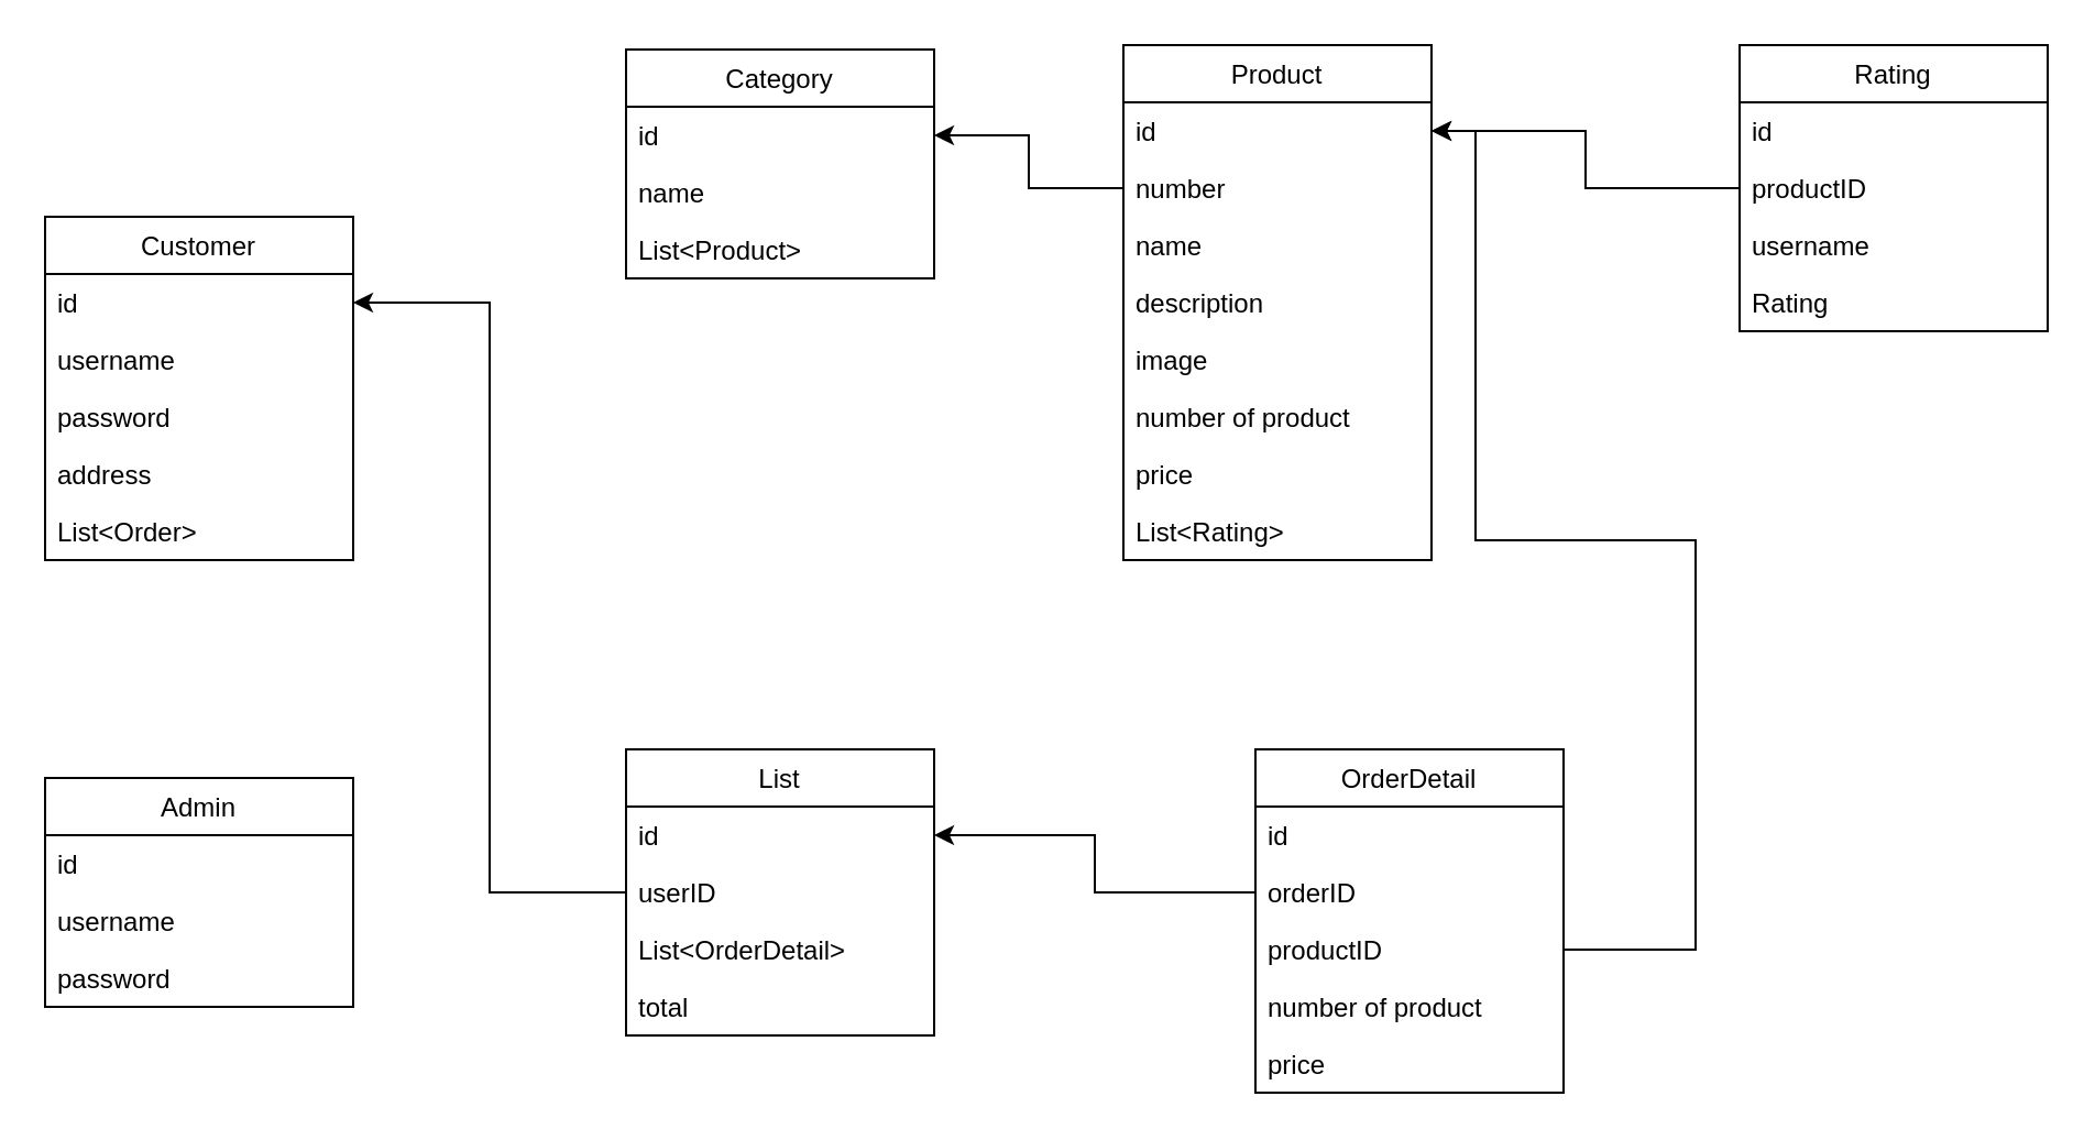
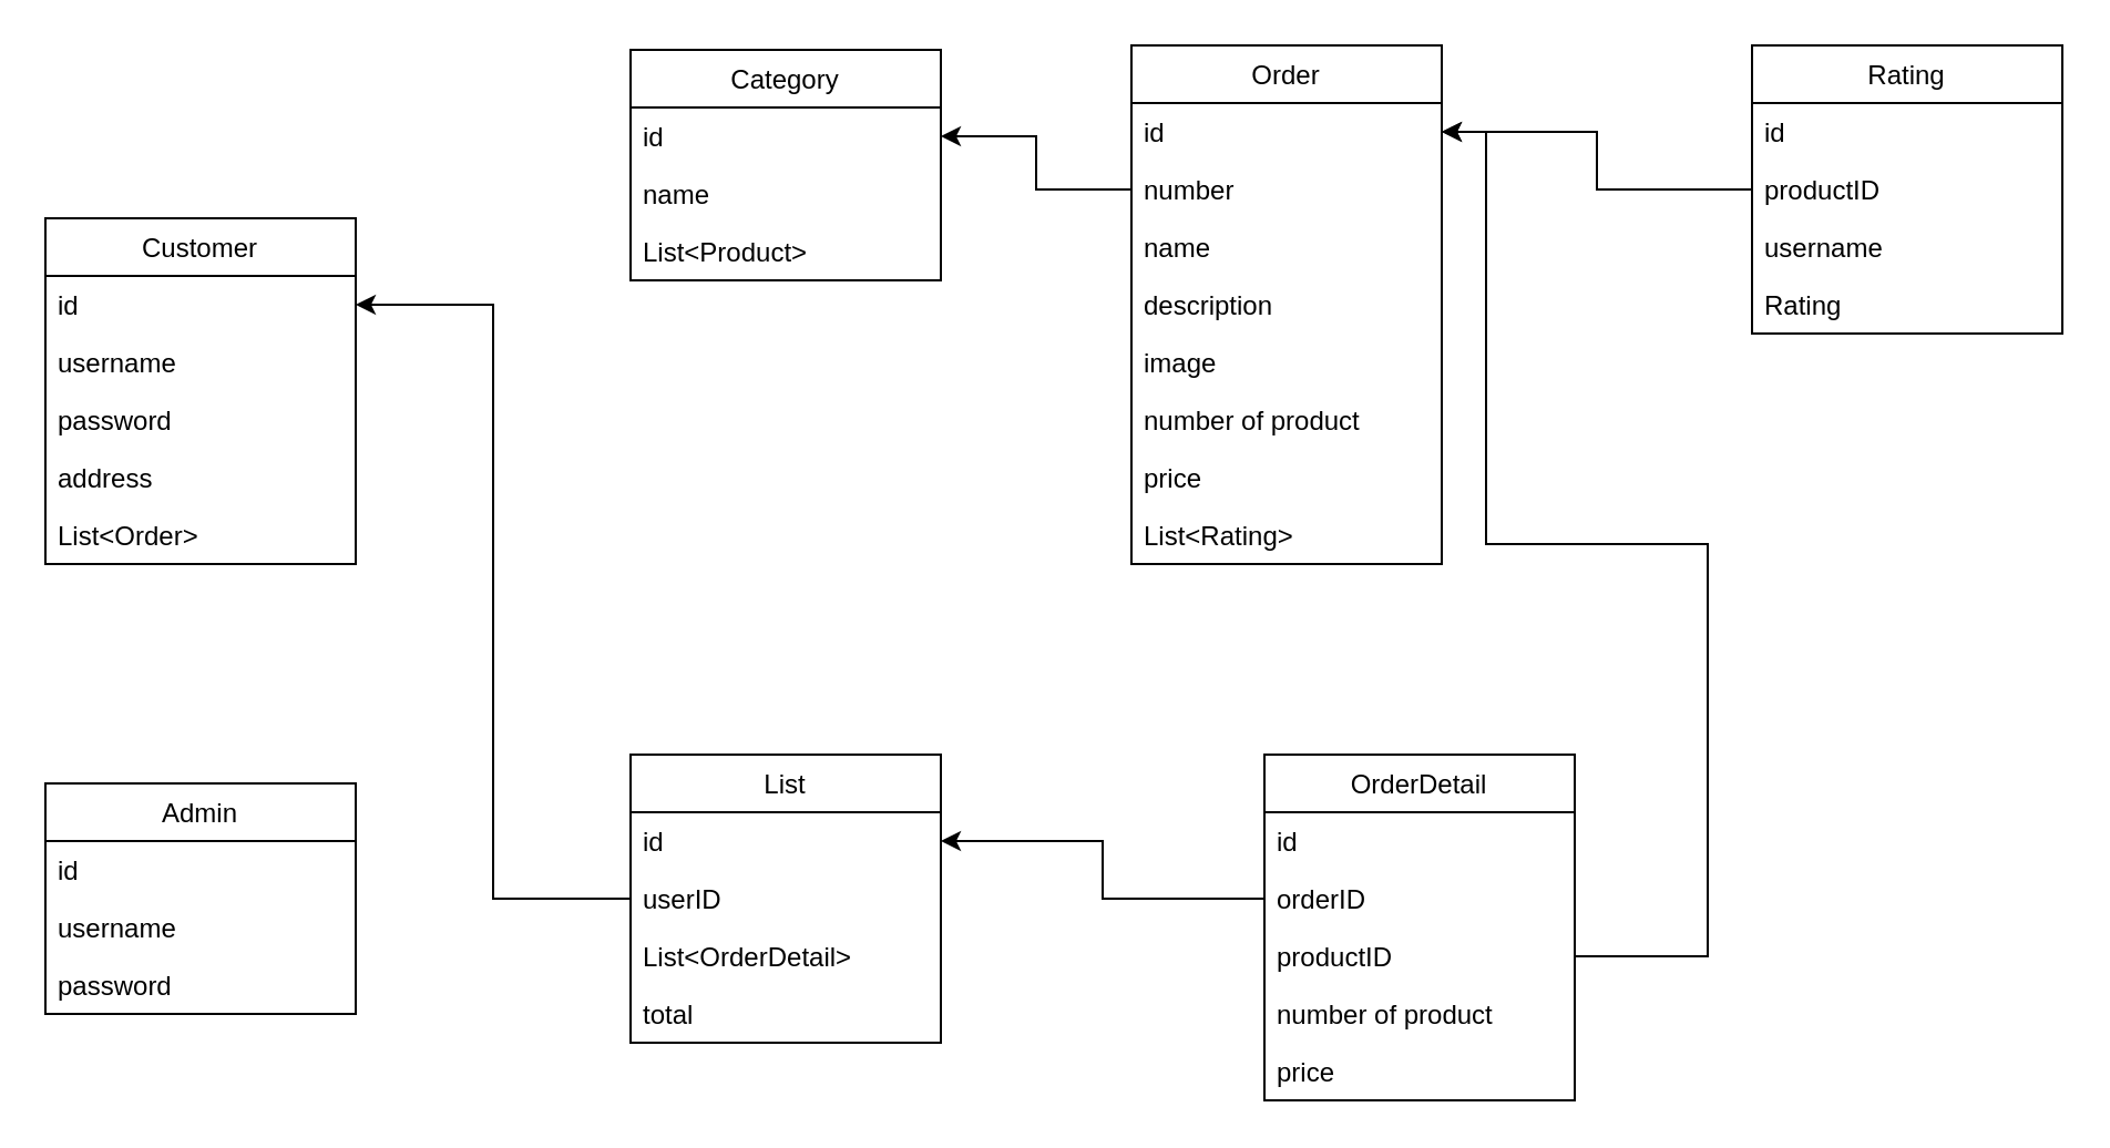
  <mxCell id="0" />
  <mxCell id="1" parent="0" />
  <mxCell id="2" value="Customer" style="swimlane;fontStyle=0;childLayout=stackLayout;horizontal=1;startSize=26;horizontalStack=0;resizeParent=1;resizeParentMax=0;resizeLast=0;collapsible=1;marginBottom=0;" vertex="1" parent="1"><mxGeometry x="20" y="98" width="140" height="156" as="geometry" /></mxCell>
  <mxCell id="3" value="id" style="text;strokeColor=none;fillColor=none;align=left;verticalAlign=top;spacingLeft=4;spacingRight=4;overflow=hidden;rotatable=0;points=[[0,0.5],[1,0.5]];portConstraint=eastwest;" vertex="1" parent="2"><mxGeometry y="26" width="140" height="26" as="geometry" /></mxCell>
  <mxCell id="4" value="username" style="text;strokeColor=none;fillColor=none;align=left;verticalAlign=top;spacingLeft=4;spacingRight=4;overflow=hidden;rotatable=0;points=[[0,0.5],[1,0.5]];portConstraint=eastwest;" vertex="1" parent="2"><mxGeometry y="52" width="140" height="26" as="geometry" /></mxCell>
  <mxCell id="5" value="password" style="text;strokeColor=none;fillColor=none;align=left;verticalAlign=top;spacingLeft=4;spacingRight=4;overflow=hidden;rotatable=0;points=[[0,0.5],[1,0.5]];portConstraint=eastwest;" vertex="1" parent="2"><mxGeometry y="78" width="140" height="26" as="geometry" /></mxCell>
  <mxCell id="6" value="address" style="text;strokeColor=none;fillColor=none;align=left;verticalAlign=top;spacingLeft=4;spacingRight=4;overflow=hidden;rotatable=0;points=[[0,0.5],[1,0.5]];portConstraint=eastwest;" vertex="1" parent="2"><mxGeometry y="104" width="140" height="26" as="geometry" /></mxCell>
  <mxCell id="7" value="List&lt;Order&gt;" style="text;strokeColor=none;fillColor=none;align=left;verticalAlign=top;spacingLeft=4;spacingRight=4;overflow=hidden;rotatable=0;points=[[0,0.5],[1,0.5]];portConstraint=eastwest;" vertex="1" parent="2"><mxGeometry y="130" width="140" height="26" as="geometry" /></mxCell>
- <mxCell id="8" value="Product" style="swimlane;fontStyle=0;childLayout=stackLayout;horizontal=1;startSize=26;horizontalStack=0;resizeParent=1;resizeParentMax=0;resizeLast=0;collapsible=1;marginBottom=0;" vertex="1" parent="1"><mxGeometry x="510" y="20" width="140" height="234" as="geometry" /></mxCell>
+ <mxCell id="8" value="Order" style="swimlane;fontStyle=0;childLayout=stackLayout;horizontal=1;startSize=26;horizontalStack=0;resizeParent=1;resizeParentMax=0;resizeLast=0;collapsible=1;marginBottom=0;" vertex="1" parent="1"><mxGeometry x="510" y="20" width="140" height="234" as="geometry" /></mxCell>
  <mxCell id="9" value="id" style="text;strokeColor=none;fillColor=none;align=left;verticalAlign=top;spacingLeft=4;spacingRight=4;overflow=hidden;rotatable=0;points=[[0,0.5],[1,0.5]];portConstraint=eastwest;" vertex="1" parent="8"><mxGeometry y="26" width="140" height="26" as="geometry" /></mxCell>
  <mxCell id="10" value="number" style="text;strokeColor=none;fillColor=none;align=left;verticalAlign=top;spacingLeft=4;spacingRight=4;overflow=hidden;rotatable=0;points=[[0,0.5],[1,0.5]];portConstraint=eastwest;" vertex="1" parent="8"><mxGeometry y="52" width="140" height="26" as="geometry" /></mxCell>
  <mxCell id="11" value="name" style="text;strokeColor=none;fillColor=none;align=left;verticalAlign=top;spacingLeft=4;spacingRight=4;overflow=hidden;rotatable=0;points=[[0,0.5],[1,0.5]];portConstraint=eastwest;" vertex="1" parent="8"><mxGeometry y="78" width="140" height="26" as="geometry" /></mxCell>
  <mxCell id="12" value="description" style="text;strokeColor=none;fillColor=none;align=left;verticalAlign=top;spacingLeft=4;spacingRight=4;overflow=hidden;rotatable=0;points=[[0,0.5],[1,0.5]];portConstraint=eastwest;" vertex="1" parent="8"><mxGeometry y="104" width="140" height="26" as="geometry" /></mxCell>
  <mxCell id="13" value="image" style="text;strokeColor=none;fillColor=none;align=left;verticalAlign=top;spacingLeft=4;spacingRight=4;overflow=hidden;rotatable=0;points=[[0,0.5],[1,0.5]];portConstraint=eastwest;" vertex="1" parent="8"><mxGeometry y="130" width="140" height="26" as="geometry" /></mxCell>
  <mxCell id="14" value="number of product" style="text;strokeColor=none;fillColor=none;align=left;verticalAlign=top;spacingLeft=4;spacingRight=4;overflow=hidden;rotatable=0;points=[[0,0.5],[1,0.5]];portConstraint=eastwest;" vertex="1" parent="8"><mxGeometry y="156" width="140" height="26" as="geometry" /></mxCell>
  <mxCell id="15" value="price" style="text;strokeColor=none;fillColor=none;align=left;verticalAlign=top;spacingLeft=4;spacingRight=4;overflow=hidden;rotatable=0;points=[[0,0.5],[1,0.5]];portConstraint=eastwest;" vertex="1" parent="8"><mxGeometry y="182" width="140" height="26" as="geometry" /></mxCell>
  <mxCell id="16" value="List&lt;Rating&gt;" style="text;strokeColor=none;fillColor=none;align=left;verticalAlign=top;spacingLeft=4;spacingRight=4;overflow=hidden;rotatable=0;points=[[0,0.5],[1,0.5]];portConstraint=eastwest;" vertex="1" parent="8"><mxGeometry y="208" width="140" height="26" as="geometry" /></mxCell>
  <mxCell id="17" value="Category" style="swimlane;fontStyle=0;childLayout=stackLayout;horizontal=1;startSize=26;horizontalStack=0;resizeParent=1;resizeParentMax=0;resizeLast=0;collapsible=1;marginBottom=0;" vertex="1" parent="1"><mxGeometry x="284" y="22" width="140" height="104" as="geometry" /></mxCell>
  <mxCell id="18" value="id" style="text;strokeColor=none;fillColor=none;align=left;verticalAlign=top;spacingLeft=4;spacingRight=4;overflow=hidden;rotatable=0;points=[[0,0.5],[1,0.5]];portConstraint=eastwest;" vertex="1" parent="17"><mxGeometry y="26" width="140" height="26" as="geometry" /></mxCell>
  <mxCell id="19" value="name" style="text;strokeColor=none;fillColor=none;align=left;verticalAlign=top;spacingLeft=4;spacingRight=4;overflow=hidden;rotatable=0;points=[[0,0.5],[1,0.5]];portConstraint=eastwest;" vertex="1" parent="17"><mxGeometry y="52" width="140" height="26" as="geometry" /></mxCell>
  <mxCell id="20" value="List&lt;Product&gt;" style="text;strokeColor=none;fillColor=none;align=left;verticalAlign=top;spacingLeft=4;spacingRight=4;overflow=hidden;rotatable=0;points=[[0,0.5],[1,0.5]];portConstraint=eastwest;" vertex="1" parent="17"><mxGeometry y="78" width="140" height="26" as="geometry" /></mxCell>
  <mxCell id="21" value="List" style="swimlane;fontStyle=0;childLayout=stackLayout;horizontal=1;startSize=26;horizontalStack=0;resizeParent=1;resizeParentMax=0;resizeLast=0;collapsible=1;marginBottom=0;" vertex="1" parent="1"><mxGeometry x="284" y="340" width="140" height="130" as="geometry" /></mxCell>
  <mxCell id="22" value="id" style="text;strokeColor=none;fillColor=none;align=left;verticalAlign=top;spacingLeft=4;spacingRight=4;overflow=hidden;rotatable=0;points=[[0,0.5],[1,0.5]];portConstraint=eastwest;" vertex="1" parent="21"><mxGeometry y="26" width="140" height="26" as="geometry" /></mxCell>
  <mxCell id="23" value="userID" style="text;strokeColor=none;fillColor=none;align=left;verticalAlign=top;spacingLeft=4;spacingRight=4;overflow=hidden;rotatable=0;points=[[0,0.5],[1,0.5]];portConstraint=eastwest;" vertex="1" parent="21"><mxGeometry y="52" width="140" height="26" as="geometry" /></mxCell>
  <mxCell id="24" value="List&lt;OrderDetail&gt;" style="text;strokeColor=none;fillColor=none;align=left;verticalAlign=top;spacingLeft=4;spacingRight=4;overflow=hidden;rotatable=0;points=[[0,0.5],[1,0.5]];portConstraint=eastwest;" vertex="1" parent="21"><mxGeometry y="78" width="140" height="26" as="geometry" /></mxCell>
  <mxCell id="25" value="total" style="text;strokeColor=none;fillColor=none;align=left;verticalAlign=top;spacingLeft=4;spacingRight=4;overflow=hidden;rotatable=0;points=[[0,0.5],[1,0.5]];portConstraint=eastwest;" vertex="1" parent="21"><mxGeometry y="104" width="140" height="26" as="geometry" /></mxCell>
  <mxCell id="26" value="OrderDetail" style="swimlane;fontStyle=0;childLayout=stackLayout;horizontal=1;startSize=26;horizontalStack=0;resizeParent=1;resizeParentMax=0;resizeLast=0;collapsible=1;marginBottom=0;" vertex="1" parent="1"><mxGeometry x="570" y="340" width="140" height="156" as="geometry" /></mxCell>
  <mxCell id="27" value="id" style="text;strokeColor=none;fillColor=none;align=left;verticalAlign=top;spacingLeft=4;spacingRight=4;overflow=hidden;rotatable=0;points=[[0,0.5],[1,0.5]];portConstraint=eastwest;" vertex="1" parent="26"><mxGeometry y="26" width="140" height="26" as="geometry" /></mxCell>
  <mxCell id="28" value="orderID" style="text;strokeColor=none;fillColor=none;align=left;verticalAlign=top;spacingLeft=4;spacingRight=4;overflow=hidden;rotatable=0;points=[[0,0.5],[1,0.5]];portConstraint=eastwest;" vertex="1" parent="26"><mxGeometry y="52" width="140" height="26" as="geometry" /></mxCell>
  <mxCell id="29" value="productID" style="text;strokeColor=none;fillColor=none;align=left;verticalAlign=top;spacingLeft=4;spacingRight=4;overflow=hidden;rotatable=0;points=[[0,0.5],[1,0.5]];portConstraint=eastwest;" vertex="1" parent="26"><mxGeometry y="78" width="140" height="26" as="geometry" /></mxCell>
  <mxCell id="30" value="number of product" style="text;strokeColor=none;fillColor=none;align=left;verticalAlign=top;spacingLeft=4;spacingRight=4;overflow=hidden;rotatable=0;points=[[0,0.5],[1,0.5]];portConstraint=eastwest;" vertex="1" parent="26"><mxGeometry y="104" width="140" height="26" as="geometry" /></mxCell>
  <mxCell id="31" value="price" style="text;strokeColor=none;fillColor=none;align=left;verticalAlign=top;spacingLeft=4;spacingRight=4;overflow=hidden;rotatable=0;points=[[0,0.5],[1,0.5]];portConstraint=eastwest;" vertex="1" parent="26"><mxGeometry y="130" width="140" height="26" as="geometry" /></mxCell>
  <mxCell id="32" value="Rating" style="swimlane;fontStyle=0;childLayout=stackLayout;horizontal=1;startSize=26;horizontalStack=0;resizeParent=1;resizeParentMax=0;resizeLast=0;collapsible=1;marginBottom=0;" vertex="1" parent="1"><mxGeometry x="790" y="20" width="140" height="130" as="geometry" /></mxCell>
  <mxCell id="33" value="id" style="text;strokeColor=none;fillColor=none;align=left;verticalAlign=top;spacingLeft=4;spacingRight=4;overflow=hidden;rotatable=0;points=[[0,0.5],[1,0.5]];portConstraint=eastwest;" vertex="1" parent="32"><mxGeometry y="26" width="140" height="26" as="geometry" /></mxCell>
  <mxCell id="34" value="productID" style="text;strokeColor=none;fillColor=none;align=left;verticalAlign=top;spacingLeft=4;spacingRight=4;overflow=hidden;rotatable=0;points=[[0,0.5],[1,0.5]];portConstraint=eastwest;" vertex="1" parent="32"><mxGeometry y="52" width="140" height="26" as="geometry" /></mxCell>
  <mxCell id="35" value="username" style="text;strokeColor=none;fillColor=none;align=left;verticalAlign=top;spacingLeft=4;spacingRight=4;overflow=hidden;rotatable=0;points=[[0,0.5],[1,0.5]];portConstraint=eastwest;" vertex="1" parent="32"><mxGeometry y="78" width="140" height="26" as="geometry" /></mxCell>
  <mxCell id="36" value="Rating" style="text;strokeColor=none;fillColor=none;align=left;verticalAlign=top;spacingLeft=4;spacingRight=4;overflow=hidden;rotatable=0;points=[[0,0.5],[1,0.5]];portConstraint=eastwest;" vertex="1" parent="32"><mxGeometry y="104" width="140" height="26" as="geometry" /></mxCell>
  <mxCell id="37" style="edgeStyle=orthogonalEdgeStyle;rounded=0;orthogonalLoop=1;jettySize=auto;html=1;" edge="1" parent="1" source="10" target="18"><mxGeometry relative="1" as="geometry" /></mxCell>
  <mxCell id="38" style="edgeStyle=orthogonalEdgeStyle;rounded=0;orthogonalLoop=1;jettySize=auto;html=1;" edge="1" parent="1" source="34" target="9"><mxGeometry relative="1" as="geometry" /></mxCell>
  <mxCell id="39" style="edgeStyle=orthogonalEdgeStyle;rounded=0;orthogonalLoop=1;jettySize=auto;html=1;" edge="1" parent="1" source="23" target="3"><mxGeometry relative="1" as="geometry" /></mxCell>
  <mxCell id="40" style="edgeStyle=orthogonalEdgeStyle;rounded=0;orthogonalLoop=1;jettySize=auto;html=1;" edge="1" parent="1" source="28" target="22"><mxGeometry relative="1" as="geometry" /></mxCell>
  <mxCell id="41" style="edgeStyle=orthogonalEdgeStyle;rounded=0;orthogonalLoop=1;jettySize=auto;html=1;" edge="1" parent="1" source="29" target="9"><mxGeometry relative="1" as="geometry"><Array as="points"><mxPoint x="770" y="431" /><mxPoint x="770" y="245" /><mxPoint x="670" y="245" /><mxPoint x="670" y="59" /></Array></mxGeometry></mxCell>
  <mxCell id="42" value="Admin" style="swimlane;fontStyle=0;childLayout=stackLayout;horizontal=1;startSize=26;horizontalStack=0;resizeParent=1;resizeParentMax=0;resizeLast=0;collapsible=1;marginBottom=0;" vertex="1" parent="1"><mxGeometry x="20" y="353" width="140" height="104" as="geometry" /></mxCell>
  <mxCell id="43" value="id" style="text;strokeColor=none;fillColor=none;align=left;verticalAlign=top;spacingLeft=4;spacingRight=4;overflow=hidden;rotatable=0;points=[[0,0.5],[1,0.5]];portConstraint=eastwest;" vertex="1" parent="42"><mxGeometry y="26" width="140" height="26" as="geometry" /></mxCell>
  <mxCell id="44" value="username" style="text;strokeColor=none;fillColor=none;align=left;verticalAlign=top;spacingLeft=4;spacingRight=4;overflow=hidden;rotatable=0;points=[[0,0.5],[1,0.5]];portConstraint=eastwest;" vertex="1" parent="42"><mxGeometry y="52" width="140" height="26" as="geometry" /></mxCell>
  <mxCell id="45" value="password" style="text;strokeColor=none;fillColor=none;align=left;verticalAlign=top;spacingLeft=4;spacingRight=4;overflow=hidden;rotatable=0;points=[[0,0.5],[1,0.5]];portConstraint=eastwest;" vertex="1" parent="42"><mxGeometry y="78" width="140" height="26" as="geometry" /></mxCell>
